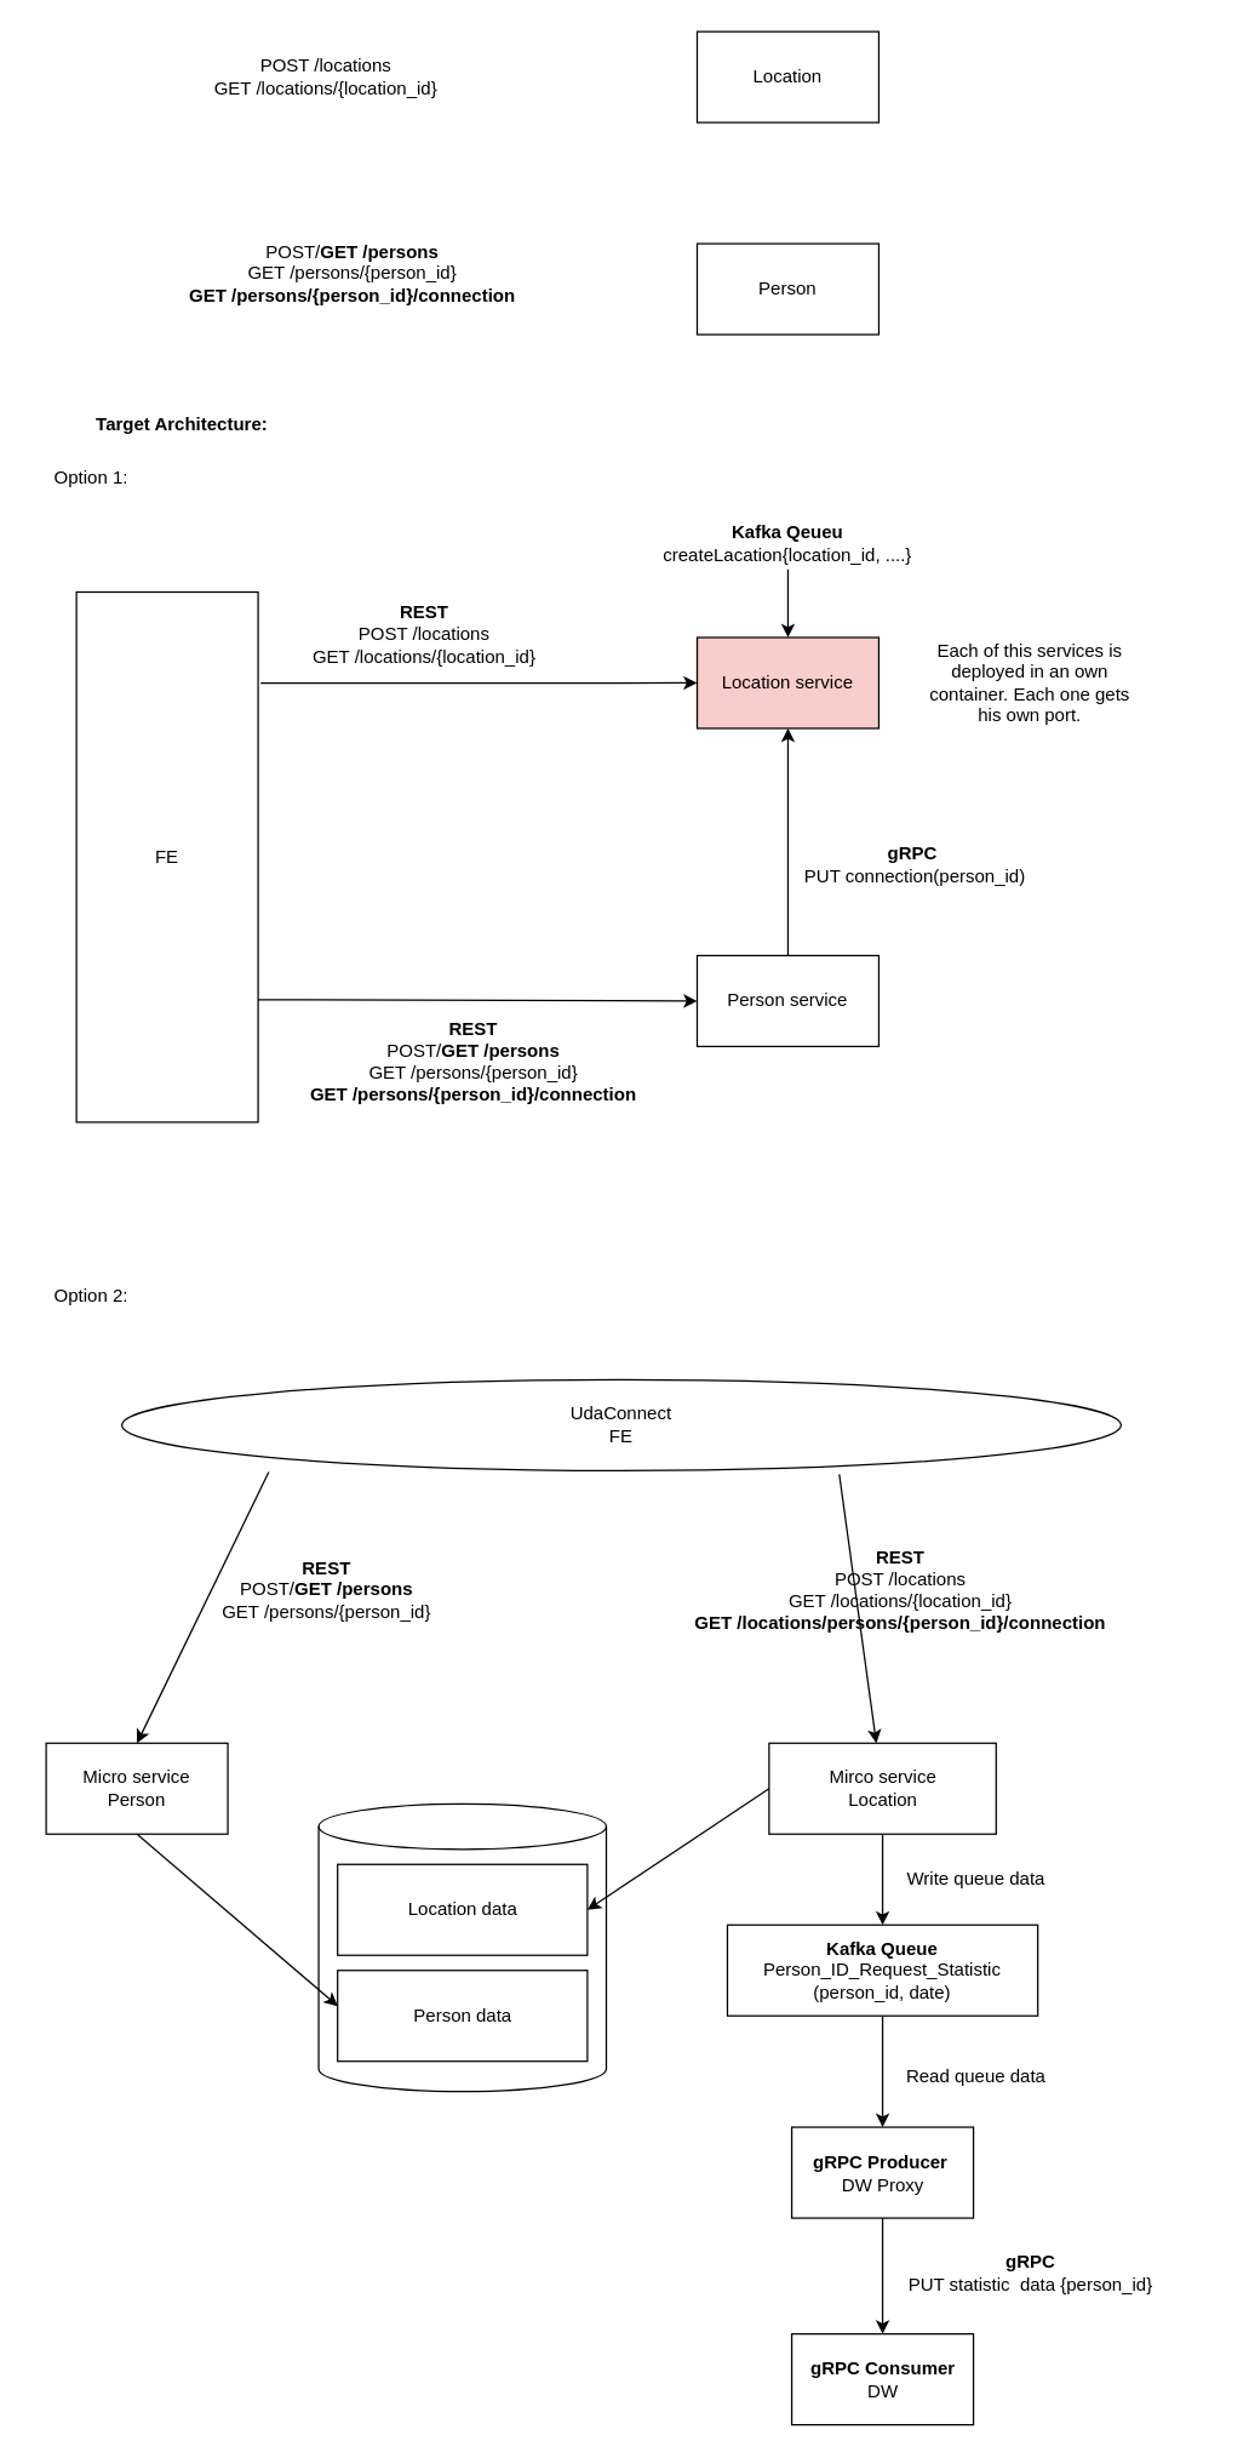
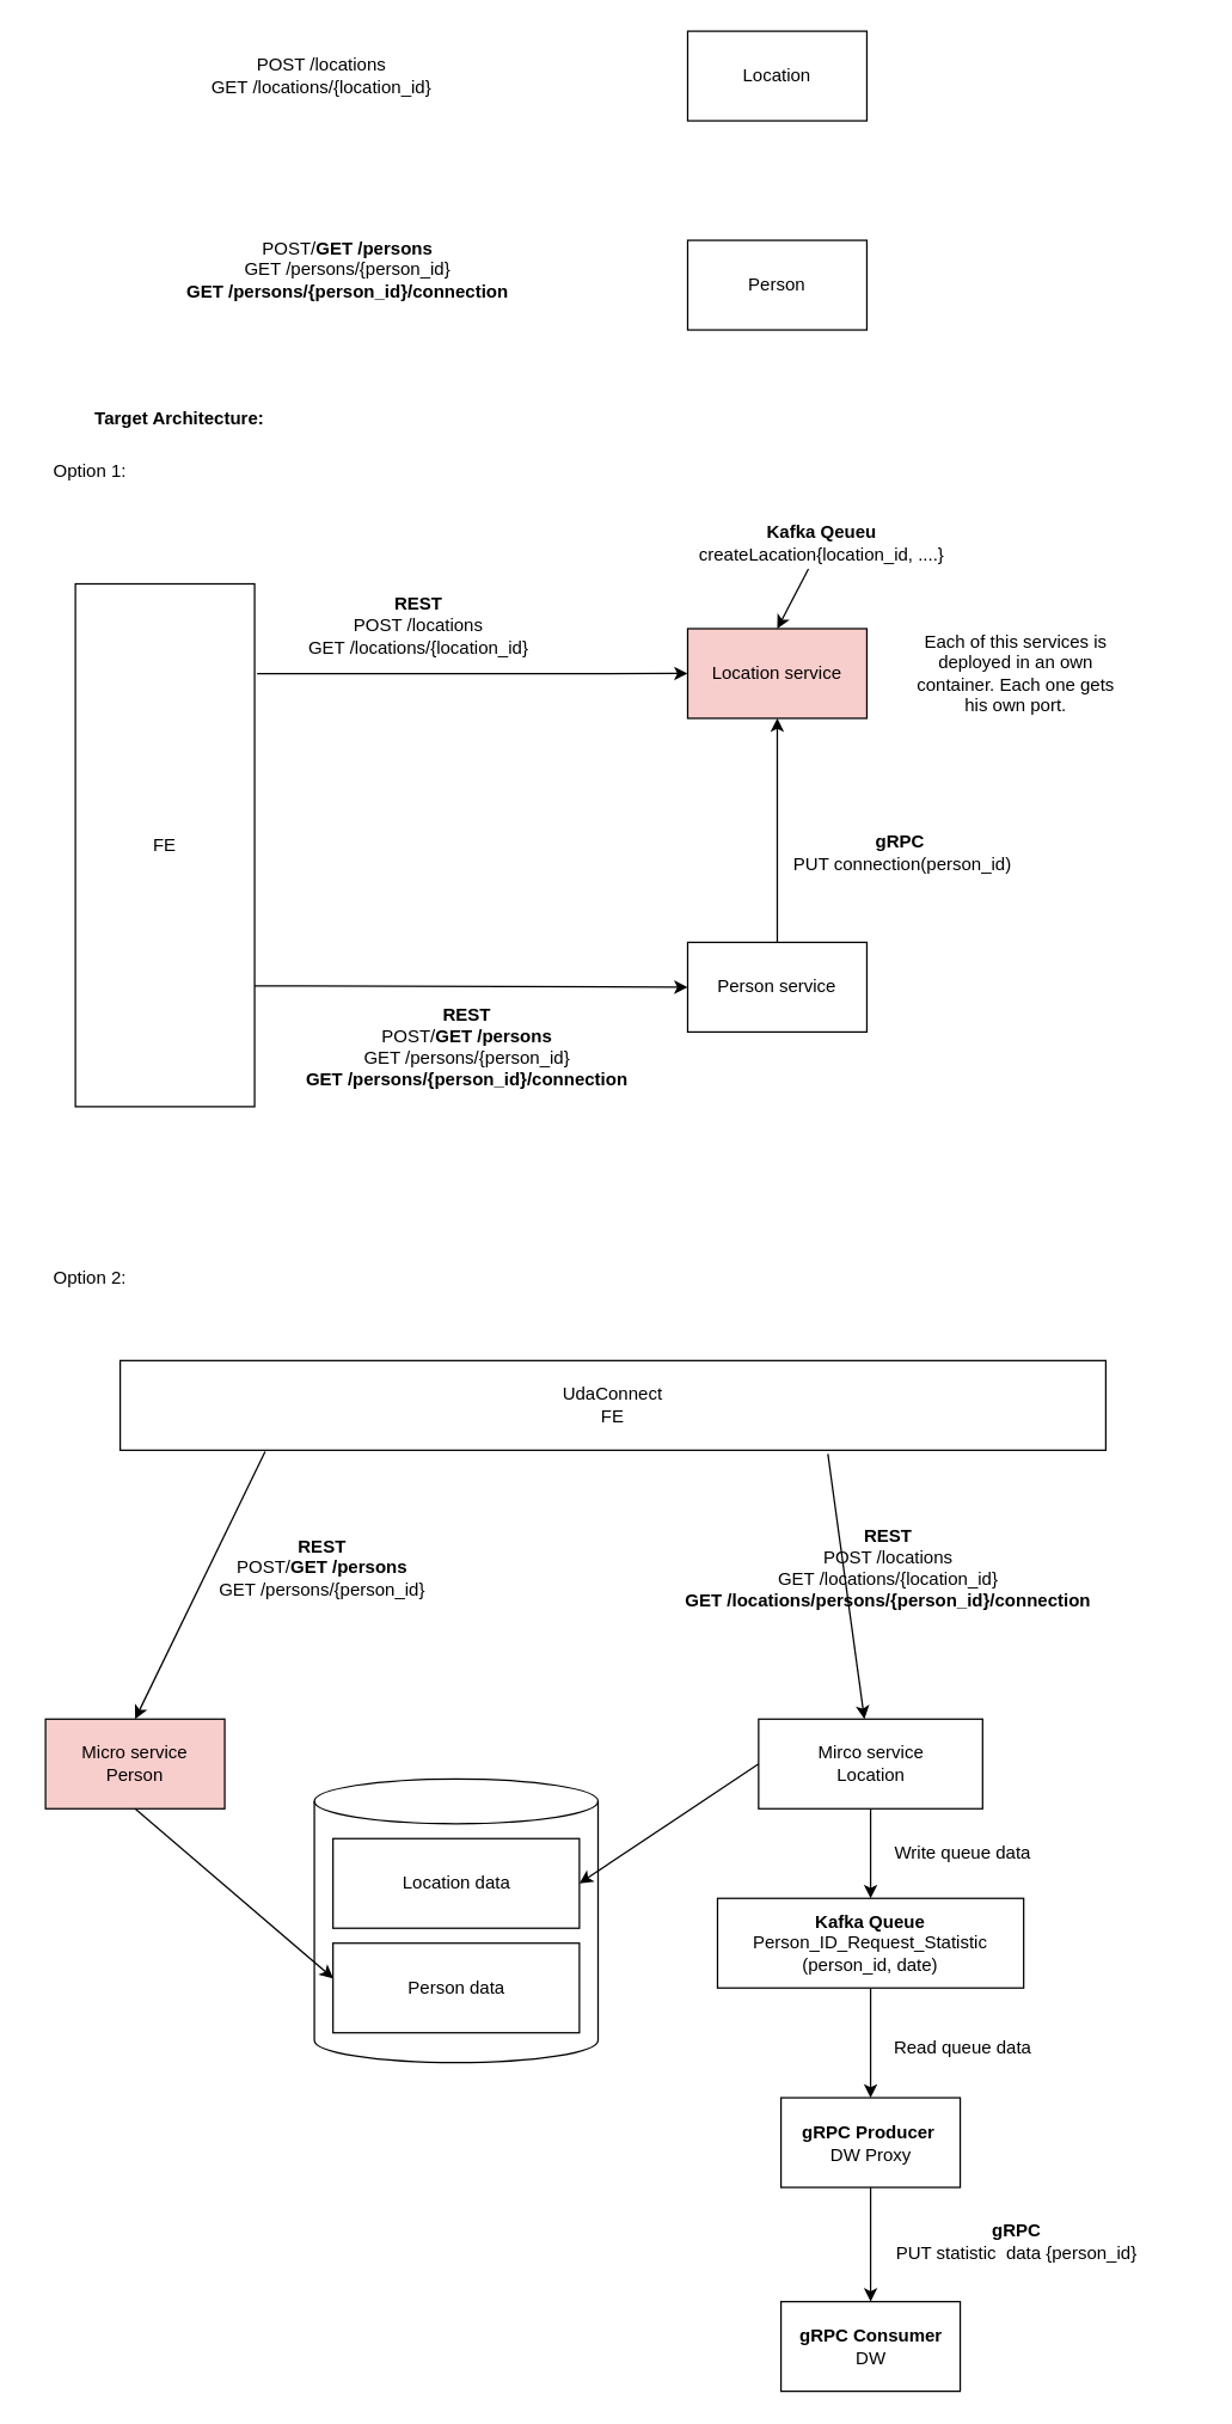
  <mxCell id="0" />
  <mxCell id="1" parent="0" />
  <mxCell id="2" value="Location" style="rounded=0;whiteSpace=wrap;html=1;" parent="1" vertex="1"><mxGeometry x="460" y="20" width="120" height="60" as="geometry" /></mxCell>
  <mxCell id="3" value="POST /locations&lt;div&gt;GET /locations/{location_id}&lt;/div&gt;" style="text;html=1;align=center;verticalAlign=middle;whiteSpace=wrap;rounded=0;" parent="1" vertex="1"><mxGeometry x="130" y="32.5" width="170" height="35" as="geometry" /></mxCell>
  <mxCell id="4" value="Person" style="rounded=0;whiteSpace=wrap;html=1;" parent="1" vertex="1"><mxGeometry x="460" y="160" width="120" height="60" as="geometry" /></mxCell>
  <mxCell id="5" value="POST/&lt;b&gt;GET /persons&lt;/b&gt;&lt;div&gt;GET /persons/{person_id}&lt;/div&gt;&lt;div&gt;&lt;b&gt;GET /persons/{person_id}/connection&lt;/b&gt;&lt;/div&gt;" style="text;html=1;align=center;verticalAlign=middle;whiteSpace=wrap;rounded=0;" parent="1" vertex="1"><mxGeometry x="110" y="140" width="245" height="80" as="geometry" /></mxCell>
  <mxCell id="6" value="&lt;b&gt;Target Architecture:&lt;/b&gt;" style="text;html=1;align=center;verticalAlign=middle;whiteSpace=wrap;rounded=0;" parent="1" vertex="1"><mxGeometry x="20" y="265" width="200" height="30" as="geometry" /></mxCell>
  <mxCell id="7" value="Location service" style="rounded=0;whiteSpace=wrap;html=1;fillColor=#f8cecc;" parent="1" vertex="1"><mxGeometry x="460" y="420" width="120" height="60" as="geometry" /></mxCell>
- <mxCell id="8" value="&lt;div&gt;&lt;b&gt;Kafka Qeueu&lt;/b&gt;&lt;/div&gt;&lt;div&gt;createLacation{location_id, ....}&lt;/div&gt;" style="text;html=1;align=center;verticalAlign=middle;whiteSpace=wrap;rounded=0;" parent="1" vertex="1"><mxGeometry x="435" y="340" width="170" height="35" as="geometry" /></mxCell>
+ <mxCell id="8" value="&lt;div&gt;&lt;b&gt;Kafka Qeueu&lt;/b&gt;&lt;/div&gt;&lt;div&gt;createLacation{location_id, ....}&lt;/div&gt;" style="text;html=1;align=center;verticalAlign=middle;whiteSpace=wrap;rounded=0;" parent="1" vertex="1"><mxGeometry x="465" y="345" width="170" height="35" as="geometry" /></mxCell>
  <mxCell id="9" value="Person service" style="rounded=0;whiteSpace=wrap;html=1;" parent="1" vertex="1"><mxGeometry x="460" y="630" width="120" height="60" as="geometry" /></mxCell>
  <mxCell id="10" value="&lt;div&gt;&lt;b&gt;REST&lt;/b&gt;&lt;/div&gt;POST/&lt;b&gt;GET /persons&lt;/b&gt;&lt;div&gt;GET /persons/{person_id}&lt;/div&gt;&lt;div&gt;&lt;b&gt;GET /persons/{person_id}/connection&lt;/b&gt;&lt;/div&gt;" style="text;html=1;align=center;verticalAlign=middle;whiteSpace=wrap;rounded=0;" parent="1" vertex="1"><mxGeometry x="190" y="660" width="245" height="80" as="geometry" /></mxCell>
  <mxCell id="11" value="&lt;div&gt;&lt;b&gt;gRPC&lt;/b&gt;&lt;/div&gt;&lt;div&gt;&amp;nbsp;PUT connection(&lt;span style=&quot;background-color: transparent; color: light-dark(rgb(0, 0, 0), rgb(255, 255, 255));&quot;&gt;person_id&lt;/span&gt;&lt;span style=&quot;background-color: transparent; color: light-dark(rgb(0, 0, 0), rgb(255, 255, 255));&quot;&gt;)&lt;/span&gt;&lt;/div&gt;" style="text;html=1;align=center;verticalAlign=middle;whiteSpace=wrap;rounded=0;" parent="1" vertex="1"><mxGeometry x="480" y="530" width="245" height="80" as="geometry" /></mxCell>
  <mxCell id="12" value="" style="endArrow=classic;html=1;rounded=0;exitX=0.5;exitY=0;exitDx=0;exitDy=0;" parent="1" source="9" target="7" edge="1"><mxGeometry width="50" height="50" relative="1" as="geometry"><mxPoint x="390" y="510" as="sourcePoint" /><mxPoint x="440" y="460" as="targetPoint" /></mxGeometry></mxCell>
  <mxCell id="13" value="&lt;div&gt;&lt;b&gt;REST&lt;/b&gt;&lt;/div&gt;POST /locations&lt;div&gt;GET /locations/{location_id}&lt;/div&gt;" style="text;html=1;align=center;verticalAlign=middle;whiteSpace=wrap;rounded=0;" parent="1" vertex="1"><mxGeometry x="195" y="400" width="170" height="35" as="geometry" /></mxCell>
  <mxCell id="14" value="" style="endArrow=classic;html=1;rounded=0;entryX=0.5;entryY=0;entryDx=0;entryDy=0;" parent="1" source="8" target="7" edge="1"><mxGeometry width="50" height="50" relative="1" as="geometry"><mxPoint x="390" y="580" as="sourcePoint" /><mxPoint x="520" y="410" as="targetPoint" /></mxGeometry></mxCell>
  <mxCell id="15" value="" style="endArrow=classic;html=1;rounded=0;entryX=0;entryY=0.5;entryDx=0;entryDy=0;exitX=1.014;exitY=0.172;exitDx=0;exitDy=0;exitPerimeter=0;" parent="1" source="25" target="7" edge="1"><mxGeometry width="50" height="50" relative="1" as="geometry"><mxPoint x="390" y="580" as="sourcePoint" /><mxPoint x="440" y="530" as="targetPoint" /></mxGeometry></mxCell>
  <mxCell id="16" value="" style="endArrow=classic;html=1;rounded=0;exitX=0.985;exitY=0.769;exitDx=0;exitDy=0;entryX=0;entryY=0.5;entryDx=0;entryDy=0;exitPerimeter=0;" parent="1" source="25" target="9" edge="1"><mxGeometry width="50" height="50" relative="1" as="geometry"><mxPoint x="390" y="580" as="sourcePoint" /><mxPoint x="440" y="530" as="targetPoint" /></mxGeometry></mxCell>
  <mxCell id="17" value="Each of this services is deployed in an own container. Each one gets his own port." style="text;html=1;align=center;verticalAlign=middle;whiteSpace=wrap;rounded=0;" parent="1" vertex="1"><mxGeometry x="610" y="405" width="140" height="90" as="geometry" /></mxCell>
  <mxCell id="18" value="Mirco service&lt;div&gt;Location&lt;/div&gt;" style="rounded=0;whiteSpace=wrap;html=1;" parent="1" vertex="1"><mxGeometry x="507.5" y="1150" width="150" height="60" as="geometry" /></mxCell>
- <mxCell id="19" value="Micro service&lt;div&gt;Person&lt;/div&gt;" style="rounded=0;whiteSpace=wrap;html=1;" parent="1" vertex="1"><mxGeometry x="30" y="1150" width="120" height="60" as="geometry" /></mxCell>
+ <mxCell id="19" value="Micro service&lt;div&gt;Person&lt;/div&gt;" style="rounded=0;whiteSpace=wrap;html=1;fillColor=#f8cecc;" parent="1" vertex="1"><mxGeometry x="30" y="1150" width="120" height="60" as="geometry" /></mxCell>
  <mxCell id="20" value="&lt;div&gt;&lt;b&gt;REST&lt;/b&gt;&lt;/div&gt;POST/&lt;b&gt;GET /persons&lt;/b&gt;&lt;div&gt;GET /persons/{person_id}&lt;/div&gt;" style="text;html=1;align=center;verticalAlign=middle;whiteSpace=wrap;rounded=0;" parent="1" vertex="1"><mxGeometry x="92.5" y="1008.75" width="245" height="80" as="geometry" /></mxCell>
  <mxCell id="21" value="&lt;div&gt;&lt;b&gt;REST&lt;/b&gt;&lt;/div&gt;POST /locations&lt;div&gt;GET /locations/{location_id}&lt;/div&gt;&lt;div&gt;&lt;b&gt;GET /locations/persons/&lt;/b&gt;&lt;b style=&quot;background-color: transparent; color: light-dark(rgb(0, 0, 0), rgb(255, 255, 255));&quot;&gt;{person_id}/&lt;/b&gt;&lt;b style=&quot;background-color: transparent; color: light-dark(rgb(0, 0, 0), rgb(255, 255, 255));&quot;&gt;connection&lt;/b&gt;&lt;/div&gt;" style="text;html=1;align=center;verticalAlign=middle;whiteSpace=wrap;rounded=0;" parent="1" vertex="1"><mxGeometry x="447.5" y="1000" width="292.5" height="97.5" as="geometry" /></mxCell>
  <mxCell id="22" value="" style="endArrow=classic;html=1;rounded=0;exitX=0.718;exitY=1.04;exitDx=0;exitDy=0;exitPerimeter=0;" parent="1" source="27" target="18" edge="1"><mxGeometry width="50" height="50" relative="1" as="geometry"><mxPoint x="380" y="1250" as="sourcePoint" /><mxPoint x="430" y="1200" as="targetPoint" /></mxGeometry></mxCell>
  <mxCell id="23" value="" style="endArrow=classic;html=1;rounded=0;exitX=0.147;exitY=1.017;exitDx=0;exitDy=0;entryX=0.5;entryY=0;entryDx=0;entryDy=0;exitPerimeter=0;" parent="1" source="27" target="19" edge="1"><mxGeometry width="50" height="50" relative="1" as="geometry"><mxPoint x="380" y="1150" as="sourcePoint" /><mxPoint x="430" y="1100" as="targetPoint" /></mxGeometry></mxCell>
  <mxCell id="24" value="Option 1:" style="text;html=1;align=center;verticalAlign=middle;whiteSpace=wrap;rounded=0;" parent="1" vertex="1"><mxGeometry x="30" y="300" width="60" height="30" as="geometry" /></mxCell>
  <mxCell id="25" value="FE" style="rounded=0;whiteSpace=wrap;html=1;" parent="1" vertex="1"><mxGeometry x="50" y="390" width="120" height="350" as="geometry" /></mxCell>
  <mxCell id="26" value="Option 2:" style="text;html=1;align=center;verticalAlign=middle;whiteSpace=wrap;rounded=0;" parent="1" vertex="1"><mxGeometry x="30" y="840" width="60" height="30" as="geometry" /></mxCell>
- <mxCell id="27" value="&lt;div&gt;UdaConnect&lt;/div&gt;FE" style="ellipse;whiteSpace=wrap;html=1;" parent="1" vertex="1"><mxGeometry x="80" y="910" width="660" height="60" as="geometry" /></mxCell>
+ <mxCell id="27" value="&lt;div&gt;UdaConnect&lt;/div&gt;FE" style="rounded=0;whiteSpace=wrap;html=1;" parent="1" vertex="1"><mxGeometry x="80" y="910" width="660" height="60" as="geometry" /></mxCell>
  <mxCell id="28" value="" style="endArrow=classic;html=1;rounded=0;" parent="1" source="18" target="37" edge="1"><mxGeometry width="50" height="50" relative="1" as="geometry"><mxPoint x="572" y="1188.26" as="sourcePoint" /><mxPoint x="570" y="1160" as="targetPoint" /></mxGeometry></mxCell>
  <mxCell id="29" value="" style="endArrow=classic;html=1;rounded=0;exitX=0.5;exitY=1;exitDx=0;exitDy=0;entryX=0.5;entryY=0;entryDx=0;entryDy=0;" parent="1" source="37" target="30" edge="1"><mxGeometry width="50" height="50" relative="1" as="geometry"><mxPoint x="570" y="1350" as="sourcePoint" /><mxPoint x="360" y="1080" as="targetPoint" /></mxGeometry></mxCell>
  <mxCell id="30" value="&lt;b&gt;gRPC Producer&amp;nbsp;&lt;/b&gt;&lt;div&gt;DW Proxy&lt;/div&gt;" style="rounded=0;whiteSpace=wrap;html=1;" parent="1" vertex="1"><mxGeometry x="522.5" y="1403.5" width="120" height="60" as="geometry" /></mxCell>
  <mxCell id="31" value="&lt;div&gt;&lt;b&gt;gRPC&lt;/b&gt;&lt;/div&gt;&lt;div&gt;PUT statistic&amp;nbsp; data {person_id}&lt;/div&gt;" style="text;html=1;align=center;verticalAlign=middle;whiteSpace=wrap;rounded=0;" parent="1" vertex="1"><mxGeometry x="557.5" y="1460" width="245" height="80" as="geometry" /></mxCell>
  <mxCell id="32" value="" style="shape=cylinder3;whiteSpace=wrap;html=1;boundedLbl=1;backgroundOutline=1;size=15;" parent="1" vertex="1"><mxGeometry x="210" y="1190" width="190" height="190" as="geometry" /></mxCell>
  <mxCell id="33" value="Location data" style="rounded=0;whiteSpace=wrap;html=1;" parent="1" vertex="1"><mxGeometry x="222.5" y="1230" width="165" height="60" as="geometry" /></mxCell>
  <mxCell id="34" value="Person data" style="rounded=0;whiteSpace=wrap;html=1;" parent="1" vertex="1"><mxGeometry x="222.5" y="1300" width="165" height="60" as="geometry" /></mxCell>
  <mxCell id="35" value="" style="endArrow=classic;html=1;rounded=0;exitX=0.5;exitY=1;exitDx=0;exitDy=0;entryX=0.001;entryY=0.393;entryDx=0;entryDy=0;entryPerimeter=0;" parent="1" source="19" target="34" edge="1"><mxGeometry width="50" height="50" relative="1" as="geometry"><mxPoint x="490" y="1210" as="sourcePoint" /><mxPoint x="540" y="1160" as="targetPoint" /></mxGeometry></mxCell>
  <mxCell id="36" value="" style="endArrow=classic;html=1;rounded=0;exitX=0;exitY=0.5;exitDx=0;exitDy=0;entryX=1;entryY=0.5;entryDx=0;entryDy=0;" parent="1" source="18" target="33" edge="1"><mxGeometry width="50" height="50" relative="1" as="geometry"><mxPoint x="490" y="1210" as="sourcePoint" /><mxPoint x="540" y="1160" as="targetPoint" /></mxGeometry></mxCell>
  <mxCell id="37" value="&lt;div&gt;&lt;b&gt;Kafka Queue&lt;/b&gt;&lt;/div&gt;&lt;div&gt;Person_ID_Request_Statistic&lt;/div&gt;&lt;div&gt;(person_id, date)&lt;/div&gt;" style="rounded=0;whiteSpace=wrap;html=1;" parent="1" vertex="1"><mxGeometry x="480" y="1270" width="205" height="60" as="geometry" /></mxCell>
  <mxCell id="38" value="&lt;div&gt;&lt;b&gt;gRPC Consumer&lt;/b&gt;&lt;/div&gt;DW" style="rounded=0;whiteSpace=wrap;html=1;" parent="1" vertex="1"><mxGeometry x="522.5" y="1540" width="120" height="60" as="geometry" /></mxCell>
  <mxCell id="39" value="" style="endArrow=classic;html=1;rounded=0;entryX=0.5;entryY=0;entryDx=0;entryDy=0;exitX=0.5;exitY=1;exitDx=0;exitDy=0;" parent="1" source="30" target="38" edge="1"><mxGeometry width="50" height="50" relative="1" as="geometry"><mxPoint x="420" y="1190" as="sourcePoint" /><mxPoint x="470" y="1140" as="targetPoint" /></mxGeometry></mxCell>
  <mxCell id="40" value="&lt;div&gt;Read queue data&lt;/div&gt;" style="text;html=1;align=center;verticalAlign=middle;whiteSpace=wrap;rounded=0;" vertex="1" parent="1"><mxGeometry x="557.5" y="1350" width="172.5" height="40" as="geometry" /></mxCell>
  <mxCell id="41" value="&lt;div&gt;Write queue data&lt;/div&gt;" style="text;html=1;align=center;verticalAlign=middle;whiteSpace=wrap;rounded=0;" vertex="1" parent="1"><mxGeometry x="557.5" y="1220" width="172.5" height="40" as="geometry" /></mxCell>
